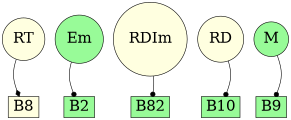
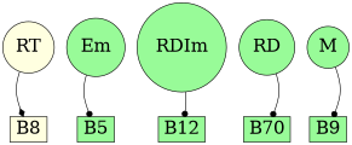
  strict digraph {
    remincross=true
    splines=curved
    node [fillcolor=palegreen fontsize=26 shape=circle style=filled]
    edge [arrowhead=dot]
    RT [fillcolor=lightyellow]
    B8 [fillcolor=lightyellow shape=box]
-   B2 [shape=box]
+   B2 [shape=box label=B5]
    Em
-   B12 [shape=box label=B82]
-   RD [fillcolor=lightyellow]
-   B10 [shape=box]
+   B12 [shape=box]
+   RD
+   B10 [shape=box label=B70]
    n8 [label=B9 shape=box]
-   RDIm [fillcolor=lightyellow]
+   RDIm
    M
    RT -> B8 [arrowhead=diamond]
    Em -> B2
    RD -> B10
    RDIm -> B12
    M -> n8
  }
